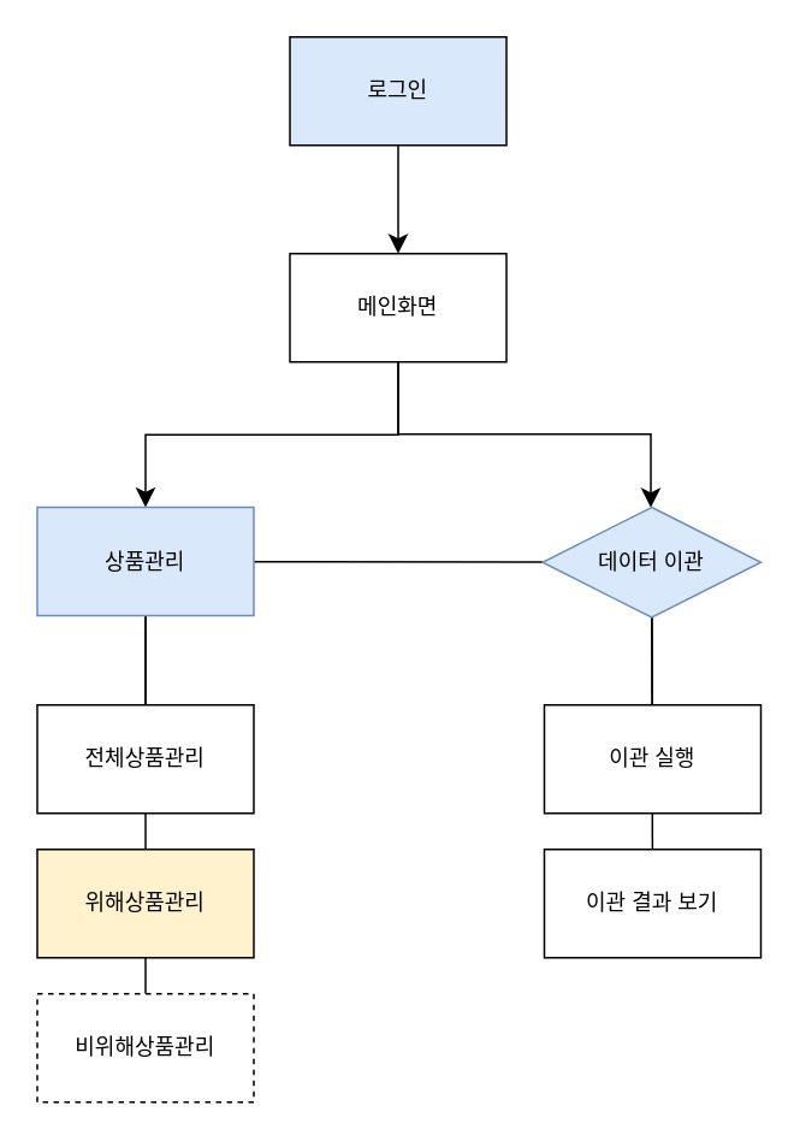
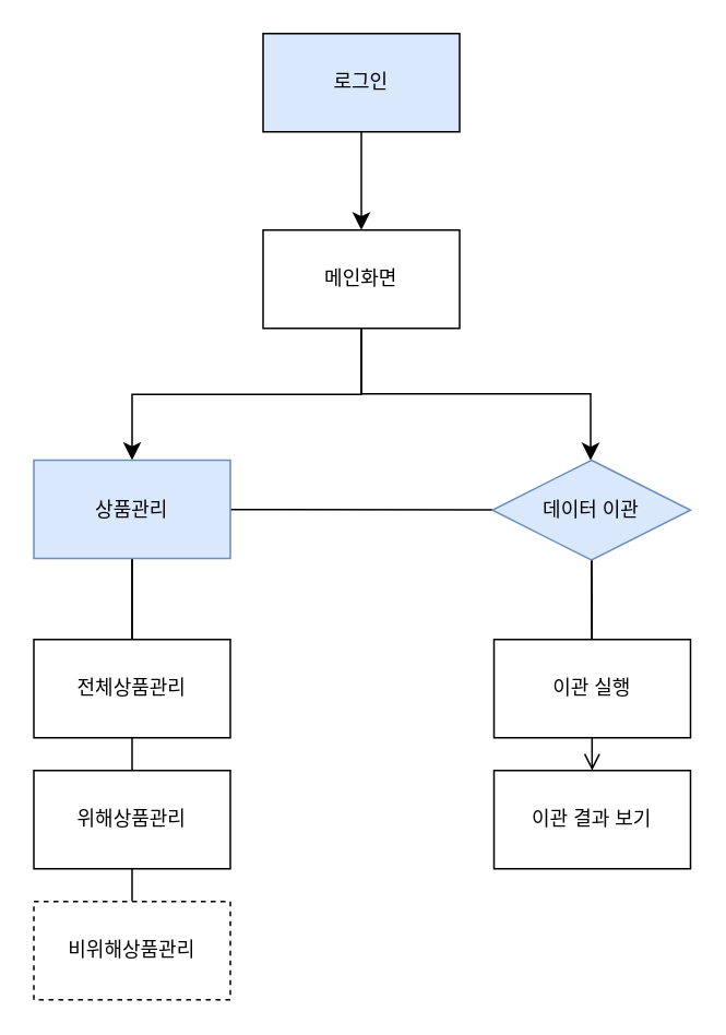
  <mxCell id="0" />
  <mxCell id="1" parent="0" />
  <mxCell id="2" style="rounded=0;orthogonalLoop=1;jettySize=auto;html=1;fontSize=12;startSize=8;endSize=8;edgeStyle=orthogonalEdgeStyle;" parent="1" source="3" target="6" edge="1"><mxGeometry relative="1" as="geometry"><mxPoint x="209" y="194" as="targetPoint" /></mxGeometry></mxCell>
  <mxCell id="3" value="로그인" style="rounded=0;whiteSpace=wrap;html=1;fillColor=#dae8fc;" parent="1" vertex="1"><mxGeometry x="160" y="20" width="120" height="60" as="geometry" /></mxCell>
  <mxCell id="4" style="edgeStyle=orthogonalEdgeStyle;rounded=0;orthogonalLoop=1;jettySize=auto;html=1;fontSize=12;startSize=8;endSize=8;exitX=0.5;exitY=1;exitDx=0;exitDy=0;entryX=0.5;entryY=0;entryDx=0;entryDy=0;" parent="1" source="6" target="10" edge="1"><mxGeometry relative="1" as="geometry" /></mxCell>
  <mxCell id="5" style="edgeStyle=orthogonalEdgeStyle;rounded=0;orthogonalLoop=1;jettySize=auto;html=1;fontSize=12;startSize=8;endSize=8;" parent="1" source="6" target="13" edge="1"><mxGeometry relative="1" as="geometry"><Array as="points"><mxPoint x="220" y="240" /><mxPoint x="360" y="240" /></Array></mxGeometry></mxCell>
  <mxCell id="6" value="메인화면" style="rounded=0;whiteSpace=wrap;html=1;" parent="1" vertex="1"><mxGeometry x="160" y="140" width="120" height="60" as="geometry" /></mxCell>
  <mxCell id="7" style="rounded=0;orthogonalLoop=1;jettySize=auto;html=1;fontSize=12;exitX=0.5;exitY=1;exitDx=0;exitDy=0;endArrow=none;endFill=0;" parent="1" source="10" target="15" edge="1"><mxGeometry relative="1" as="geometry" /></mxCell>
  <mxCell id="8" style="rounded=0;orthogonalLoop=1;jettySize=auto;html=1;fontSize=12;endArrow=none;endFill=0;" parent="1" source="10" target="13" edge="1"><mxGeometry relative="1" as="geometry" /></mxCell>
  <mxCell id="9" style="rounded=0;orthogonalLoop=1;jettySize=auto;html=1;fontSize=12;startArrow=none;startFill=0;endArrow=none;endFill=0;" parent="1" source="10" target="16" edge="1"><mxGeometry relative="1" as="geometry"><mxPoint x="60" y="400" as="targetPoint" /></mxGeometry></mxCell>
  <mxCell id="10" value="상품관리" style="rounded=0;whiteSpace=wrap;html=1;fillColor=#dae8fc;strokeColor=#6c8ebf;" parent="1" vertex="1"><mxGeometry x="20" y="280.5" width="120" height="60" as="geometry" /></mxCell>
  <mxCell id="11" style="edgeStyle=none;curved=1;rounded=0;orthogonalLoop=1;jettySize=auto;html=1;fontSize=12;startSize=8;endSize=8;endArrow=none;endFill=0;" parent="1" source="13" target="19" edge="1"><mxGeometry relative="1" as="geometry" /></mxCell>
- <mxCell id="12" style="edgeStyle=none;curved=1;rounded=0;orthogonalLoop=1;jettySize=auto;html=1;fontSize=12;startSize=8;endSize=8;endArrow=none;endFill=0;" parent="1" source="13" target="18" edge="1"><mxGeometry relative="1" as="geometry" /></mxCell>
+ <mxCell id="12" style="edgeStyle=none;curved=1;rounded=0;orthogonalLoop=1;jettySize=auto;html=1;fontSize=12;startSize=8;endSize=8;endArrow=open;endFill=0;" parent="1" source="13" target="18" edge="1"><mxGeometry relative="1" as="geometry" /></mxCell>
  <mxCell id="13" value="데이터 이관" style="rhombus;whiteSpace=wrap;html=1;fillColor=#dae8fc;strokeColor=#6c8ebf;" parent="1" vertex="1"><mxGeometry x="300" y="280.5" width="121" height="61" as="geometry" /></mxCell>
  <mxCell id="14" value="" style="rounded=0;orthogonalLoop=1;jettySize=auto;html=1;fontSize=12;startSize=8;endSize=8;endArrow=none;endFill=0;strokeColor=none;" parent="1" source="15" target="17" edge="1"><mxGeometry relative="1" as="geometry" /></mxCell>
  <mxCell id="15" value="전체상품관리" style="rounded=0;whiteSpace=wrap;html=1;" parent="1" vertex="1"><mxGeometry x="20" y="390" width="120" height="60" as="geometry" /></mxCell>
  <mxCell id="16" value="비위해상품관리" style="rounded=0;whiteSpace=wrap;html=1;dashed=1;" parent="1" vertex="1"><mxGeometry x="20" y="550" width="120" height="60" as="geometry" /></mxCell>
- <mxCell id="17" value="위해상품관리" style="rounded=0;whiteSpace=wrap;html=1;fillColor=#fff2cc;" parent="1" vertex="1"><mxGeometry x="20" y="470" width="120" height="60" as="geometry" /></mxCell>
+ <mxCell id="17" value="위해상품관리" style="rounded=0;whiteSpace=wrap;html=1;" parent="1" vertex="1"><mxGeometry x="20" y="470" width="120" height="60" as="geometry" /></mxCell>
  <mxCell id="18" value="이관 결과 보기" style="rounded=0;whiteSpace=wrap;html=1;" parent="1" vertex="1"><mxGeometry x="301" y="470" width="120" height="60" as="geometry" /></mxCell>
  <mxCell id="19" value="이관 실행" style="rounded=0;whiteSpace=wrap;html=1;" parent="1" vertex="1"><mxGeometry x="301" y="390" width="120" height="60" as="geometry" /></mxCell>
